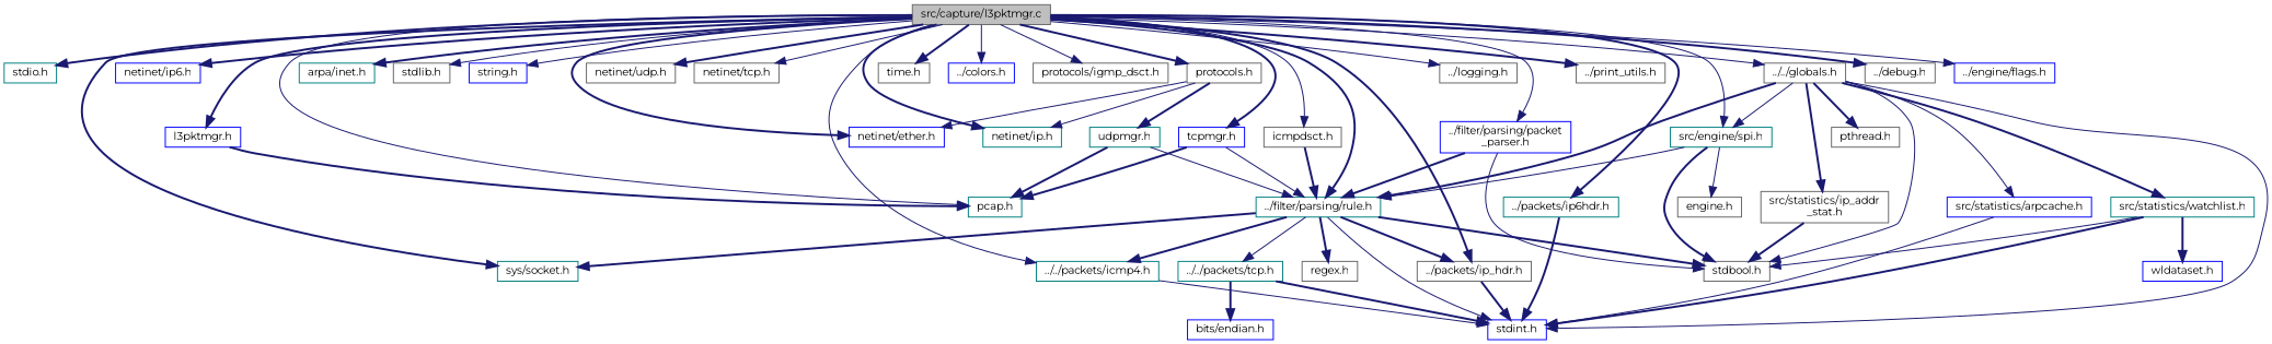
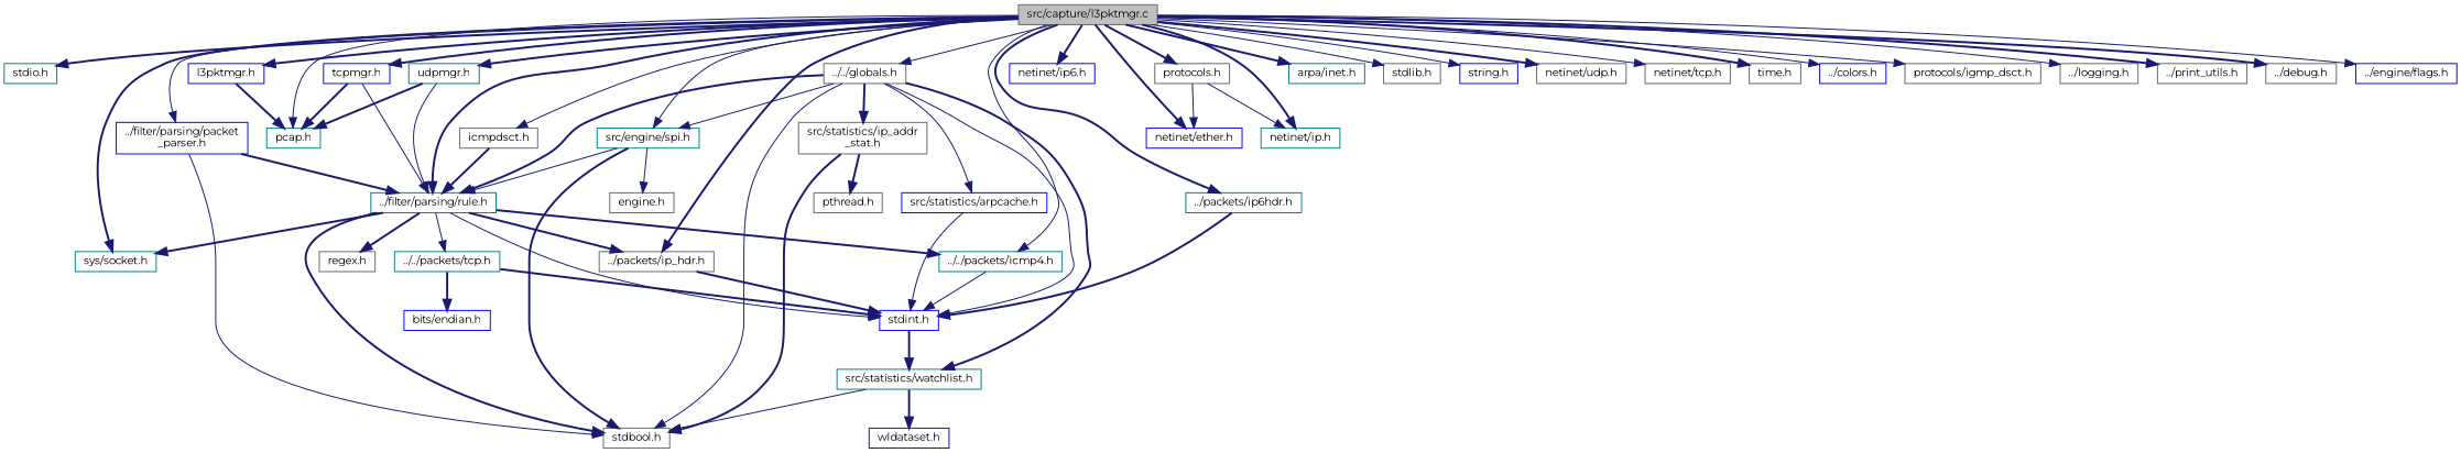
  digraph {
    fontname=Montserrat
    node [color=gray40 fillcolor=white fontname=Montserrat fontsize=10 shape=record style=filled]
    edge [color=midnightblue fontname=Montserrat fontsize=10 labelfontname=Helvetica labelfontsize=10 style=bold]
    n1 [fillcolor=grey75 fontcolor=black height=0.2 label="src/capture/l3pktmgr.c" width=0.4]
    n2 [color=teal height=0.2 label="stdio.h" width=0.4]
    n3 [color=teal height=0.2 label="pcap.h" width=0.4]
    n4 [color=blue height=0.2 label="netinet/ip6.h" width=0.4]
    n5 [color=blue height=0.2 label="netinet/ether.h" width=0.4]
    n6 [color=teal height=0.2 label="sys/socket.h" width=0.4]
    n7 [color=teal height=0.2 label="arpa/inet.h" width=0.4]
    n8 [height=0.2 label="stdlib.h" width=0.4]
    n9 [color=blue height=0.2 label="string.h" width=0.4]
    n10 [color=teal height=0.2 label="netinet/ip.h" width=0.4]
    n11 [height=0.2 label="netinet/udp.h" width=0.4]
    n12 [height=0.2 label="netinet/tcp.h" width=0.4]
    n13 [height=0.2 label="../packets/ip_hdr.h" width=0.4]
    n14 [color=blue height=0.2 label="l3pktmgr.h" width=0.4]
    n15 [height=0.2 label="time.h" width=0.4]
    n16 [color=blue height=0.2 label="../colors.h" width=0.4]
    n17 [height=0.2 label="protocols/igmp_dsct.h" width=0.4]
    n18 [height=0.2 label="protocols.h" width=0.4]
    n19 [color=teal height=0.2 label="../packets/ip6hdr.h" width=0.4]
    n20 [color=blue height=0.2 label="tcpmgr.h" width=0.4]
    n21 [color=teal height=0.2 label="../filter/parsing/rule.h" width=0.4]
    n22 [color=teal height=0.2 label="../../packets/icmp4.h" width=0.4]
    n23 [height=0.2 label="../logging.h" width=0.4]
    n24 [color=teal height=0.2 label="udpmgr.h" width=0.4]
    n25 [height=0.2 label="icmpdsct.h" width=0.4]
    n26 [height=0.2 label="../print_utils.h" width=0.4]
    n27 [color=blue height=0.2 label="../filter/parsing/packet\l_parser.h" width=0.4]
    n28 [height=0.2 label="../../globals.h" width=0.4]
    n29 [color=teal height=0.2 label="src/engine/spi.h" width=0.4]
    n30 [height=0.2 label="../debug.h" width=0.4]
    n31 [color=blue height=0.2 label="../engine/flags.h" width=0.4]
    n32 [color=blue height=0.2 label="stdint.h" width=0.4]
    n33 [height=0.2 label="stdbool.h" width=0.4]
    n34 [color=teal height=0.2 label="../../packets/tcp.h" width=0.4]
    n35 [height=0.2 label="regex.h" width=0.4]
    n36 [height=0.2 label="src/statistics/ip_addr\l_stat.h" width=0.4]
    n37 [height=0.2 label="pthread.h" width=0.4]
    n38 [color=blue height=0.2 label="src/statistics/arpcache.h" width=0.4]
    n39 [color=teal height=0.2 label="src/statistics/watchlist.h" width=0.4]
    n40 [height=0.2 label="engine.h" width=0.4]
    n41 [color=blue height=0.2 label="bits/endian.h" width=0.4]
    n42 [color=blue height=0.2 label="wldataset.h" width=0.4]
    n1 -> n2
    n1 -> n3 [style=solid]
    n1 -> n4
    n1 -> n5
    n1 -> n6
    n1 -> n7
    n1 -> n8 [style=solid]
    n1 -> n9 [style=solid]
    n1 -> n10
    n1 -> n11
    n1 -> n12 [style=solid]
    n1 -> n13
    n1 -> n14
    n1 -> n15
    n1 -> n16 [style=solid]
    n1 -> n17 [style=solid]
    n1 -> n18
    n1 -> n19
    n1 -> n20
    n1 -> n21
    n1 -> n22 [style=solid]
    n1 -> n23 [style=solid]
-   n18 -> n24
+   n1 -> n24
    n1 -> n25 [style=solid]
    n1 -> n26
    n1 -> n27 [style=solid]
    n1 -> n28 [style=solid]
    n1 -> n29 [style=solid]
    n1 -> n30
    n1 -> n31 [style=solid]
    n13 -> n32
    n14 -> n3
    n18 -> n5 [style=solid]
    n18 -> n10 [style=solid]
    n19 -> n32
    n20 -> n3
    n20 -> n21 [style=solid]
    n21 -> n6
    n21 -> n13
    n21 -> n22
    n21 -> n32 [style=solid]
    n21 -> n33
    n21 -> n34 [style=solid]
    n21 -> n35
    n22 -> n32 [style=solid]
    n24 -> n3
    n24 -> n21 [style=solid]
    n25 -> n21
    n27 -> n21
    n27 -> n33 [style=solid]
    n28 -> n21
    n28 -> n29 [style=solid]
    n28 -> n32 [style=solid]
    n28 -> n33 [style=solid]
    n28 -> n36
-   n28 -> n37
+   n36 -> n37
    n28 -> n38 [style=solid]
    n28 -> n39
    n29 -> n21 [style=solid]
    n29 -> n33
    n29 -> n40 [style=solid]
    n34 -> n32
    n34 -> n41
    n36 -> n33
    n38 -> n32 [style=solid]
-   n39 -> n32
+   n32 -> n39
    n39 -> n33 [style=solid]
    n39 -> n42
  }
